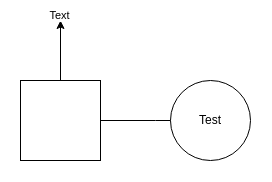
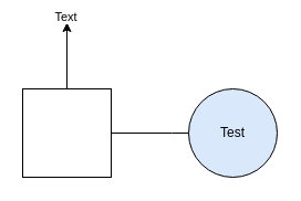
  <mxCell id="0" />
  <mxCell id="1" parent="0" />
  <mxCell id="2" style="edgeStyle=orthogonalEdgeStyle;rounded=0;orthogonalLoop=1;jettySize=auto;html=1;exitX=1;exitY=0.5;exitDx=0;exitDy=0;" edge="1" parent="1" source="5"><mxGeometry relative="1" as="geometry"><mxPoint x="210" y="120" as="targetPoint" /></mxGeometry></mxCell>
  <mxCell id="3" style="edgeStyle=orthogonalEdgeStyle;rounded=0;orthogonalLoop=1;jettySize=auto;html=1;" edge="1" parent="1" source="5"><mxGeometry relative="1" as="geometry"><mxPoint x="60" y="20" as="targetPoint" /></mxGeometry></mxCell>
  <mxCell id="4" value="Text" style="edgeLabel;html=1;align=center;verticalAlign=middle;resizable=0;points=[];" vertex="1" connectable="0" parent="3"><mxGeometry x="1" y="5" relative="1" as="geometry"><mxPoint x="4" y="-5" as="offset" /></mxGeometry></mxCell>
  <mxCell id="5" value="" style="whiteSpace=wrap;html=1;aspect=fixed;" vertex="1" parent="1"><mxGeometry x="20" y="80" width="80" height="80" as="geometry" /></mxCell>
- <mxCell id="6" value="Test" style="ellipse;whiteSpace=wrap;html=1;" vertex="1" parent="1"><mxGeometry x="170" y="80" width="80" height="80" as="geometry" /></mxCell>
+ <mxCell id="6" value="Test" style="ellipse;whiteSpace=wrap;html=1;fillColor=#dae8fc;" vertex="1" parent="1"><mxGeometry x="170" y="80" width="80" height="80" as="geometry" /></mxCell>
